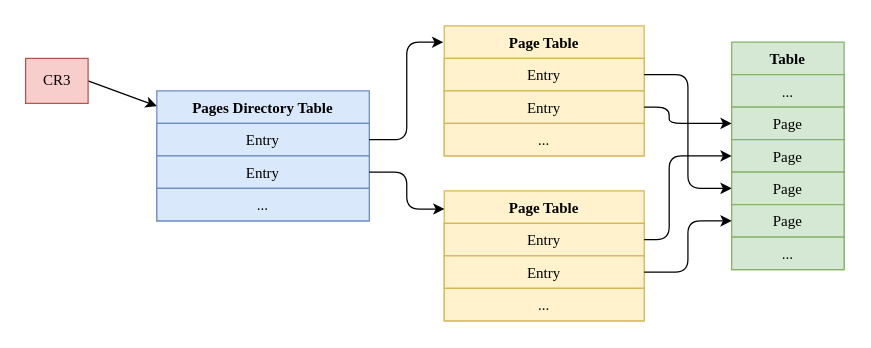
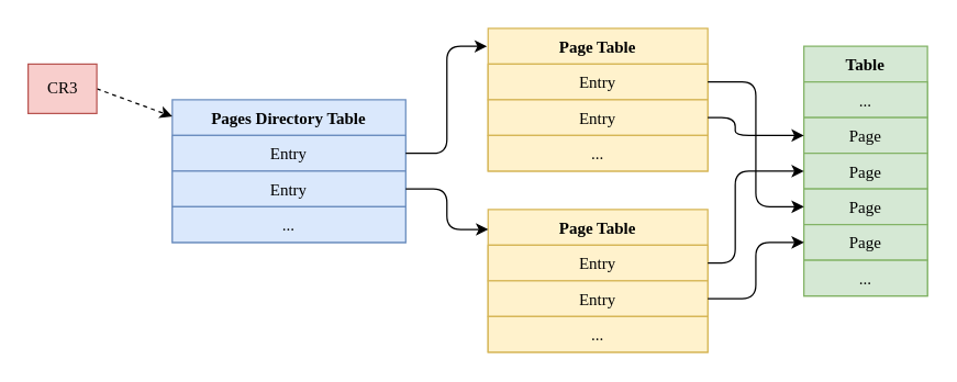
  <mxCell id="0" />
  <mxCell id="1" parent="0" />
  <mxCell id="2" value="Pages Directory Table" style="swimlane;fontStyle=1;align=center;verticalAlign=top;childLayout=stackLayout;horizontal=1;startSize=26;horizontalStack=0;resizeParent=1;resizeParentMax=0;resizeLast=0;collapsible=1;marginBottom=0;whiteSpace=wrap;html=1;fontFamily=Verdana;fillColor=#dae8fc;strokeColor=#6c8ebf;movable=0;resizable=0;rotatable=0;deletable=0;editable=0;connectable=0;" parent="1" vertex="1"><mxGeometry x="125" y="72" width="170" height="104" as="geometry" /></mxCell>
  <mxCell id="3" value="Entry" style="text;strokeColor=#6c8ebf;fillColor=#dae8fc;align=center;verticalAlign=top;spacingLeft=4;spacingRight=4;overflow=hidden;rotatable=0;points=[[0,0.5],[1,0.5]];portConstraint=eastwest;whiteSpace=wrap;html=1;fontFamily=Verdana;movable=0;resizable=0;deletable=0;editable=0;connectable=0;" parent="2" vertex="1"><mxGeometry y="26" width="170" height="26" as="geometry" /></mxCell>
  <mxCell id="4" value="Entry" style="text;strokeColor=#6c8ebf;fillColor=#dae8fc;align=center;verticalAlign=top;spacingLeft=4;spacingRight=4;overflow=hidden;rotatable=0;points=[[0,0.5],[1,0.5]];portConstraint=eastwest;whiteSpace=wrap;html=1;fontFamily=Verdana;movable=0;resizable=0;deletable=0;editable=0;connectable=0;" parent="2" vertex="1"><mxGeometry y="52" width="170" height="26" as="geometry" /></mxCell>
  <mxCell id="5" value="..." style="text;strokeColor=#6c8ebf;fillColor=#dae8fc;align=center;verticalAlign=top;spacingLeft=4;spacingRight=4;overflow=hidden;rotatable=0;points=[[0,0.5],[1,0.5]];portConstraint=eastwest;whiteSpace=wrap;html=1;fontFamily=Verdana;movable=0;resizable=0;deletable=0;editable=0;connectable=0;" parent="2" vertex="1"><mxGeometry y="78" width="170" height="26" as="geometry" /></mxCell>
  <mxCell id="6" value="Page Table" style="swimlane;fontStyle=1;align=center;verticalAlign=top;childLayout=stackLayout;horizontal=1;startSize=26;horizontalStack=0;resizeParent=1;resizeParentMax=0;resizeLast=0;collapsible=1;marginBottom=0;whiteSpace=wrap;html=1;fontFamily=Verdana;fillColor=#fff2cc;strokeColor=#d6b656;movable=0;resizable=0;rotatable=0;deletable=0;editable=0;connectable=0;" parent="1" vertex="1"><mxGeometry x="355" y="20" width="160" height="104" as="geometry" /></mxCell>
  <mxCell id="7" value="Entry" style="text;strokeColor=#d6b656;fillColor=#fff2cc;align=center;verticalAlign=top;spacingLeft=4;spacingRight=4;overflow=hidden;rotatable=0;points=[[0,0.5],[1,0.5]];portConstraint=eastwest;whiteSpace=wrap;html=1;fontFamily=Verdana;movable=0;resizable=0;deletable=0;editable=0;connectable=0;" parent="6" vertex="1"><mxGeometry y="26" width="160" height="26" as="geometry" /></mxCell>
  <mxCell id="8" value="Entry" style="text;strokeColor=#d6b656;fillColor=#fff2cc;align=center;verticalAlign=top;spacingLeft=4;spacingRight=4;overflow=hidden;rotatable=0;points=[[0,0.5],[1,0.5]];portConstraint=eastwest;whiteSpace=wrap;html=1;fontFamily=Verdana;movable=0;resizable=0;deletable=0;editable=0;connectable=0;" parent="6" vertex="1"><mxGeometry y="52" width="160" height="26" as="geometry" /></mxCell>
  <mxCell id="9" value="..." style="text;strokeColor=#d6b656;fillColor=#fff2cc;align=center;verticalAlign=top;spacingLeft=4;spacingRight=4;overflow=hidden;rotatable=0;points=[[0,0.5],[1,0.5]];portConstraint=eastwest;whiteSpace=wrap;html=1;fontFamily=Verdana;movable=0;resizable=0;deletable=0;editable=0;connectable=0;" parent="6" vertex="1"><mxGeometry y="78" width="160" height="26" as="geometry" /></mxCell>
  <mxCell id="10" value="Table" style="swimlane;fontStyle=1;align=center;verticalAlign=top;childLayout=stackLayout;horizontal=1;startSize=26;horizontalStack=0;resizeParent=1;resizeParentMax=0;resizeLast=0;collapsible=1;marginBottom=0;whiteSpace=wrap;html=1;fontFamily=Verdana;fillColor=#d5e8d4;strokeColor=#82b366;movable=0;resizable=0;rotatable=0;deletable=0;editable=0;connectable=0;" parent="1" vertex="1"><mxGeometry x="585" y="33" width="90" height="182" as="geometry" /></mxCell>
  <mxCell id="11" value="..." style="text;strokeColor=#82b366;fillColor=#d5e8d4;align=center;verticalAlign=top;spacingLeft=4;spacingRight=4;overflow=hidden;rotatable=0;points=[[0,0.5],[1,0.5]];portConstraint=eastwest;whiteSpace=wrap;html=1;fontFamily=Verdana;movable=0;resizable=0;deletable=0;editable=0;connectable=0;" vertex="1" parent="10"><mxGeometry y="26" width="90" height="26" as="geometry" /></mxCell>
  <mxCell id="12" value="Page" style="text;strokeColor=#82b366;fillColor=#d5e8d4;align=center;verticalAlign=top;spacingLeft=4;spacingRight=4;overflow=hidden;rotatable=0;points=[[0,0.5],[1,0.5]];portConstraint=eastwest;whiteSpace=wrap;html=1;fontFamily=Verdana;movable=0;resizable=0;deletable=0;editable=0;connectable=0;" vertex="1" parent="10"><mxGeometry y="52" width="90" height="26" as="geometry" /></mxCell>
  <mxCell id="13" value="Page" style="text;strokeColor=#82b366;fillColor=#d5e8d4;align=center;verticalAlign=top;spacingLeft=4;spacingRight=4;overflow=hidden;rotatable=0;points=[[0,0.5],[1,0.5]];portConstraint=eastwest;whiteSpace=wrap;html=1;fontFamily=Verdana;movable=0;resizable=0;deletable=0;editable=0;connectable=0;" vertex="1" parent="10"><mxGeometry y="78" width="90" height="26" as="geometry" /></mxCell>
  <mxCell id="14" value="Page" style="text;strokeColor=#82b366;fillColor=#d5e8d4;align=center;verticalAlign=top;spacingLeft=4;spacingRight=4;overflow=hidden;rotatable=0;points=[[0,0.5],[1,0.5]];portConstraint=eastwest;whiteSpace=wrap;html=1;fontFamily=Verdana;movable=0;resizable=0;deletable=0;editable=0;connectable=0;" vertex="1" parent="10"><mxGeometry y="104" width="90" height="26" as="geometry" /></mxCell>
  <mxCell id="15" value="Page" style="text;strokeColor=#82b366;fillColor=#d5e8d4;align=center;verticalAlign=top;spacingLeft=4;spacingRight=4;overflow=hidden;rotatable=0;points=[[0,0.5],[1,0.5]];portConstraint=eastwest;whiteSpace=wrap;html=1;fontFamily=Verdana;movable=0;resizable=0;deletable=0;editable=0;connectable=0;" parent="10" vertex="1"><mxGeometry y="130" width="90" height="26" as="geometry" /></mxCell>
  <mxCell id="16" value="..." style="text;strokeColor=#82b366;fillColor=#d5e8d4;align=center;verticalAlign=top;spacingLeft=4;spacingRight=4;overflow=hidden;rotatable=0;points=[[0,0.5],[1,0.5]];portConstraint=eastwest;whiteSpace=wrap;html=1;fontFamily=Verdana;movable=0;resizable=0;deletable=0;editable=0;connectable=0;" parent="10" vertex="1"><mxGeometry y="156" width="90" height="26" as="geometry" /></mxCell>
  <mxCell id="17" value="Page Table" style="swimlane;fontStyle=1;align=center;verticalAlign=top;childLayout=stackLayout;horizontal=1;startSize=26;horizontalStack=0;resizeParent=1;resizeParentMax=0;resizeLast=0;collapsible=1;marginBottom=0;whiteSpace=wrap;html=1;fontFamily=Verdana;fillColor=#fff2cc;strokeColor=#d6b656;movable=0;resizable=0;rotatable=0;deletable=0;editable=0;connectable=0;" vertex="1" parent="1"><mxGeometry x="355" y="152" width="160" height="104" as="geometry" /></mxCell>
  <mxCell id="18" value="Entry" style="text;strokeColor=#d6b656;fillColor=#fff2cc;align=center;verticalAlign=top;spacingLeft=4;spacingRight=4;overflow=hidden;rotatable=0;points=[[0,0.5],[1,0.5]];portConstraint=eastwest;whiteSpace=wrap;html=1;fontFamily=Verdana;movable=0;resizable=0;deletable=0;editable=0;connectable=0;" vertex="1" parent="17"><mxGeometry y="26" width="160" height="26" as="geometry" /></mxCell>
  <mxCell id="19" value="Entry" style="text;strokeColor=#d6b656;fillColor=#fff2cc;align=center;verticalAlign=top;spacingLeft=4;spacingRight=4;overflow=hidden;rotatable=0;points=[[0,0.5],[1,0.5]];portConstraint=eastwest;whiteSpace=wrap;html=1;fontFamily=Verdana;movable=0;resizable=0;deletable=0;editable=0;connectable=0;" vertex="1" parent="17"><mxGeometry y="52" width="160" height="26" as="geometry" /></mxCell>
  <mxCell id="20" value="..." style="text;strokeColor=#d6b656;fillColor=#fff2cc;align=center;verticalAlign=top;spacingLeft=4;spacingRight=4;overflow=hidden;rotatable=0;points=[[0,0.5],[1,0.5]];portConstraint=eastwest;whiteSpace=wrap;html=1;fontFamily=Verdana;movable=0;resizable=0;deletable=0;editable=0;connectable=0;" vertex="1" parent="17"><mxGeometry y="78" width="160" height="26" as="geometry" /></mxCell>
- <mxCell id="21" style="edgeStyle=none;html=1;exitX=1;exitY=0.5;exitDx=0;exitDy=0;entryX=0;entryY=0.117;entryDx=0;entryDy=0;entryPerimeter=0;fontFamily=Verdana;movable=0;resizable=0;rotatable=0;deletable=0;editable=0;connectable=0;" edge="1" parent="1" source="22" target="2"><mxGeometry relative="1" as="geometry" /></mxCell>
+ <mxCell id="21" style="edgeStyle=none;html=1;exitX=1;exitY=0.5;exitDx=0;exitDy=0;entryX=0;entryY=0.117;entryDx=0;entryDy=0;entryPerimeter=0;fontFamily=Verdana;movable=0;resizable=0;rotatable=0;deletable=0;editable=0;connectable=0;dashed=1;" edge="1" parent="1" source="22" target="2"><mxGeometry relative="1" as="geometry" /></mxCell>
  <mxCell id="22" value="CR3" style="html=1;fillColor=#f8cecc;strokeColor=#b85450;fontFamily=Verdana;movable=0;resizable=0;rotatable=0;deletable=0;editable=0;connectable=0;" vertex="1" parent="1"><mxGeometry x="20" y="46" width="50" height="36" as="geometry" /></mxCell>
  <mxCell id="23" style="edgeStyle=orthogonalEdgeStyle;html=1;entryX=-0.005;entryY=0.125;entryDx=0;entryDy=0;entryPerimeter=0;fontFamily=Verdana;movable=0;resizable=0;rotatable=0;deletable=0;editable=0;connectable=0;" edge="1" parent="1" source="3" target="6"><mxGeometry relative="1" as="geometry" /></mxCell>
  <mxCell id="24" style="edgeStyle=orthogonalEdgeStyle;html=1;entryX=0.001;entryY=0.14;entryDx=0;entryDy=0;entryPerimeter=0;fontFamily=Verdana;movable=0;resizable=0;rotatable=0;deletable=0;editable=0;connectable=0;" edge="1" parent="1" source="4" target="17"><mxGeometry relative="1" as="geometry" /></mxCell>
  <mxCell id="25" style="edgeStyle=orthogonalEdgeStyle;html=1;exitX=1;exitY=0.5;exitDx=0;exitDy=0;entryX=0;entryY=0.5;entryDx=0;entryDy=0;fontFamily=Verdana;movable=0;resizable=0;rotatable=0;deletable=0;editable=0;connectable=0;" edge="1" parent="1" source="7" target="14"><mxGeometry relative="1" as="geometry" /></mxCell>
  <mxCell id="26" style="edgeStyle=orthogonalEdgeStyle;html=1;entryX=0;entryY=0.5;entryDx=0;entryDy=0;fontFamily=Verdana;movable=0;resizable=0;rotatable=0;deletable=0;editable=0;connectable=0;" edge="1" parent="1" source="19" target="15"><mxGeometry relative="1" as="geometry" /></mxCell>
  <mxCell id="27" style="edgeStyle=orthogonalEdgeStyle;html=1;entryX=0;entryY=0.5;entryDx=0;entryDy=0;fontFamily=Verdana;movable=0;resizable=0;rotatable=0;deletable=0;editable=0;connectable=0;" edge="1" parent="1" source="8" target="12"><mxGeometry relative="1" as="geometry"><Array as="points"><mxPoint x="535" y="85" /><mxPoint x="535" y="98" /></Array></mxGeometry></mxCell>
  <mxCell id="28" style="edgeStyle=orthogonalEdgeStyle;html=1;entryX=0;entryY=0.5;entryDx=0;entryDy=0;fontFamily=Verdana;movable=0;resizable=0;rotatable=0;deletable=0;editable=0;connectable=0;" edge="1" parent="1" source="18" target="13"><mxGeometry relative="1" as="geometry"><Array as="points"><mxPoint x="535" y="191" /><mxPoint x="535" y="124" /></Array></mxGeometry></mxCell>
